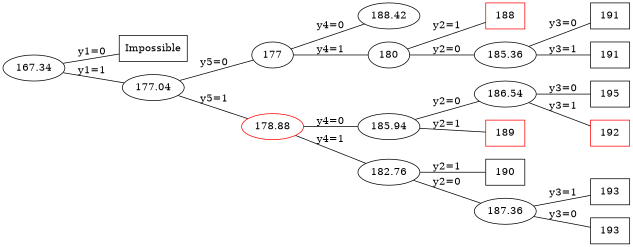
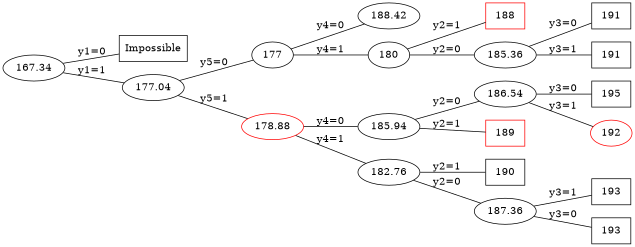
  graph {
    rankdir=LR
    n1 [label=167.34]
    n2 [label=Impossible shape=rectangle]
    n3 [label=177.04]
    n4 [label=177]
    n5 [color=red label=178.88]
    n6 [label=188.42]
    n7 [label=180]
    n8 [label=185.94]
    n9 [label=182.76]
    n10 [color=red label=188 shape=rectangle]
    n11 [label=185.36]
    n12 [label=191 shape=rectangle]
    n13 [label=191 shape=rectangle]
    n14 [label=186.54]
    n15 [color=red label=189 shape=rectangle]
    n16 [label=190 shape=rectangle]
    n17 [label=187.36]
    n18 [label=195 shape=rectangle]
-   n19 [color=red label=192 shape=rectangle]
+   n19 [color=red label=192 shape=ellipse]
    n20 [label=193 shape=rectangle]
    n21 [label=193 shape=rectangle]
    n1 -- n2 [label="y1=0"]
    n1 -- n3 [label="y1=1"]
    n3 -- n4 [label="y5=0"]
    n3 -- n5 [label="y5=1"]
    n4 -- n6 [label="y4=0"]
    n4 -- n7 [label="y4=1"]
    n5 -- n8 [label="y4=0"]
    n5 -- n9 [label="y4=1"]
    n7 -- n10 [label="y2=1"]
    n7 -- n11 [label="y2=0"]
    n8 -- n14 [label="y2=0"]
    n8 -- n15 [label="y2=1"]
    n9 -- n16 [label="y2=1"]
    n9 -- n17 [label="y2=0"]
    n11 -- n12 [label="y3=0"]
    n11 -- n13 [label="y3=1"]
    n14 -- n18 [label="y3=0"]
    n14 -- n19 [label="y3=1"]
    n17 -- n20 [label="y3=1"]
    n17 -- n21 [label="y3=0"]
  }
